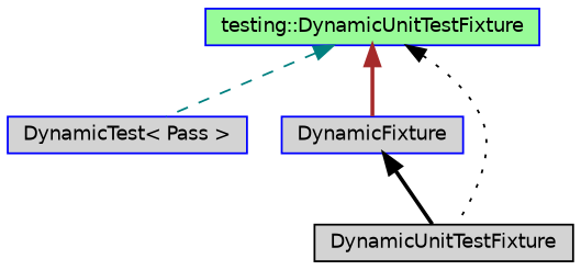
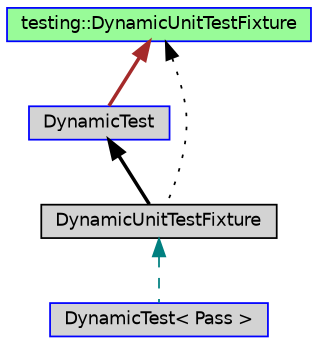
  digraph {
    node [color=blue fillcolor=lightgrey fontname=Helvetica fontsize=10 shape=record style=filled]
    edge [color=black dir=back fontname=Helvetica fontsize=10 labelfontname=Helvetica labelfontsize=10 style=bold]
    n1 [fontcolor=black height=0.2 label="DynamicTest\< Pass \>" width=0.4]
-   n2 [height=0.2 label=DynamicFixture width=0.4]
+   n2 [height=0.2 label=DynamicTest width=0.4]
    n3 [color=black height=0.2 label=DynamicUnitTestFixture width=0.4]
    n4 [fillcolor=palegreen height=0.2 label="testing::DynamicUnitTestFixture" width=0.4]
    n2 -> n3
-   n4 -> n1 [color=teal style=dashed]
+   n3 -> n1 [color=teal style=dashed]
    n4 -> n2 [color=brown]
    n4 -> n3 [style=dotted]
  }
